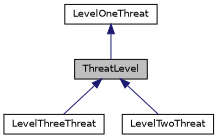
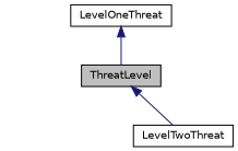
  digraph {
    node [color=black fillcolor=white fontname=Helvetica fontsize=10 shape=record style=filled]
    edge [color=midnightblue dir=back fontname=Helvetica fontsize=10 labelfontname=Helvetica labelfontsize=10 style=solid]
    n1 [fillcolor=grey75 fontcolor=black height=0.2 label=ThreatLevel width=0.4]
-   n2 [height=0.2 label=LevelThreeThreat width=0.4]
    n3 [height=0.2 label=LevelTwoThreat width=0.4]
    n4 [height=0.2 label=LevelOneThreat width=0.4]
-   n1 -> n2
    n1 -> n3
    n4 -> n1
  }
